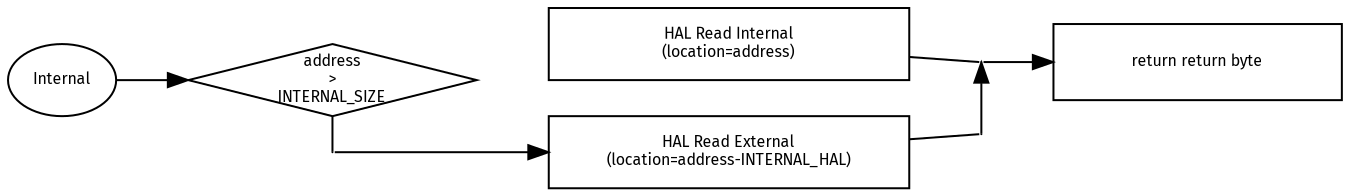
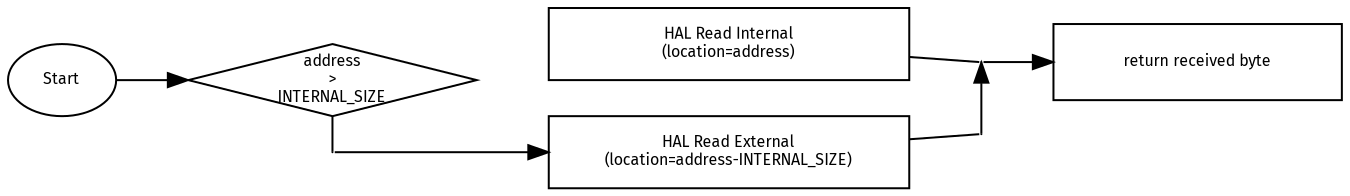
  digraph {
    fontname="Fira Sans"
    rankdir=LR
    node [fontname="Fira Sans" fontsize=8 shape=point]
    edge [fontcolor=Red fontname="Fira Sans" fontsize=8]
    n1 [fixedsize=true label="address\n>\nINTERNAL_SIZE" shape=diamond width=2]
    n2 [label="." width=0]
    n3 [label="." width=0]
    n4 [label="." width=0]
-   n5 [fixedsize=true label="HAL Read External\n(location=address-INTERNAL_HAL)" shape=box width=2.5]
-   n6 [fixedsize=true label="return return byte" shape=record width=2]
-   n7 [label=Internal shape=oval]
+   n5 [fixedsize=true label="HAL Read External\n(location=address-INTERNAL_SIZE)" shape=box width=2.5]
+   n6 [fixedsize=true label="return received byte" shape=record width=2]
+   n7 [label=Start shape=oval]
    n8 [fixedsize=true label="HAL Read Internal\n(location=address)" shape=box width=2.5]
    subgraph sub_1 {
      rank=same
      n1
      n2
    }
    subgraph sub_2 {
      rank=same
      n3
      n4
    }
    n1 -> n2 [arrowhead=none]
    n2 -> n5
    n4 -> n3 [dir=back]
    n4 -> n6
    n5 -> n3 [arrowhead=none]
    n7 -> n1
    n8 -> n4 [arrowhead=none]
  }
